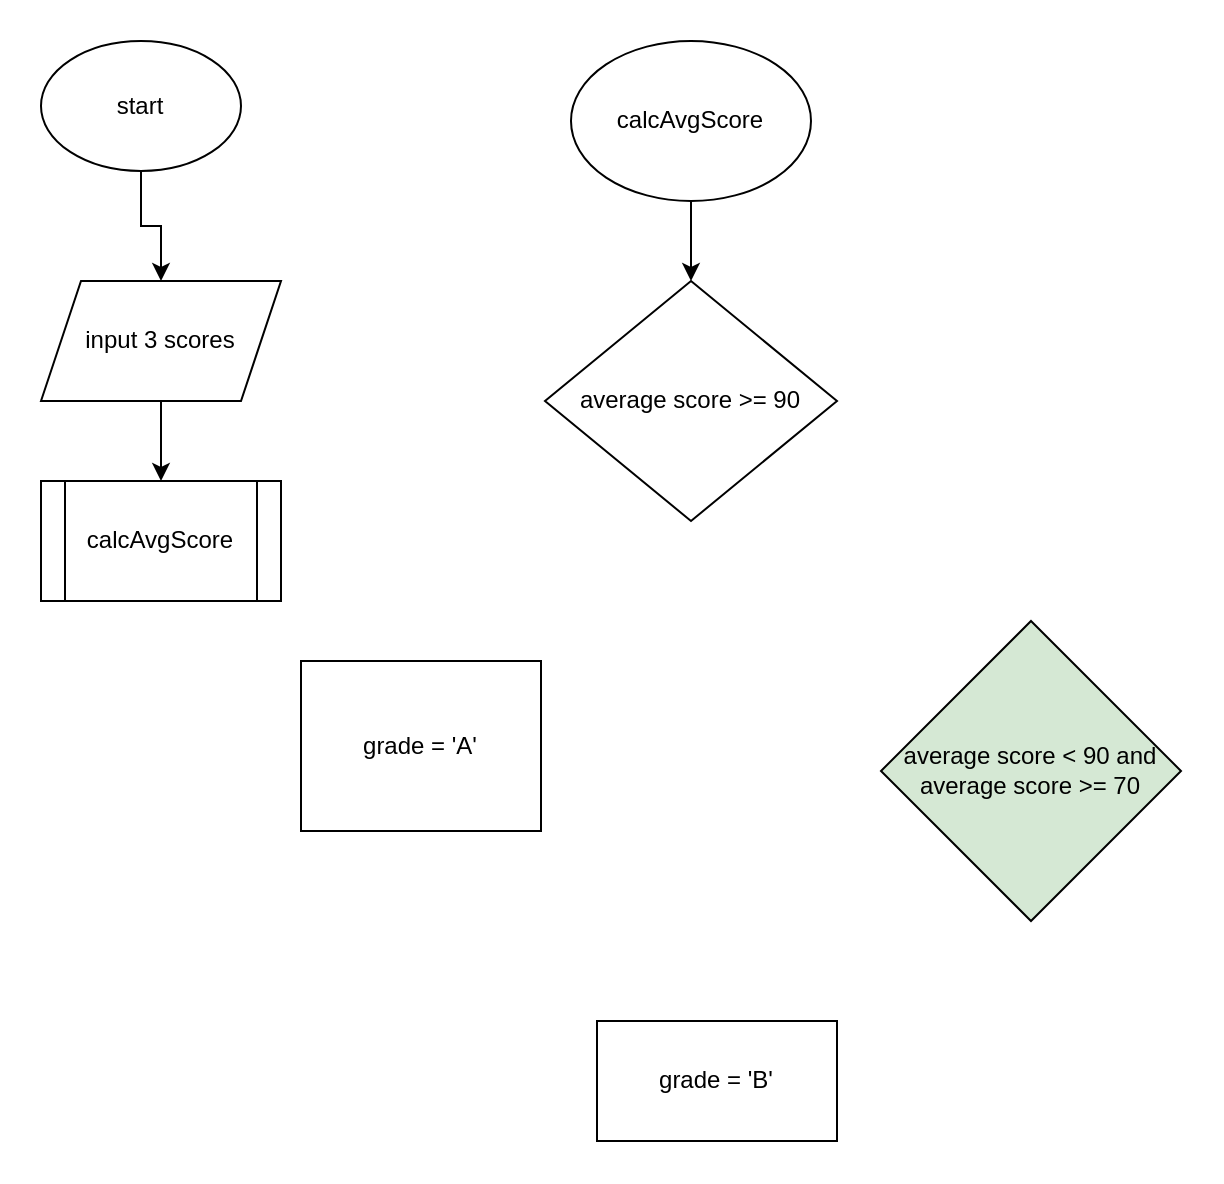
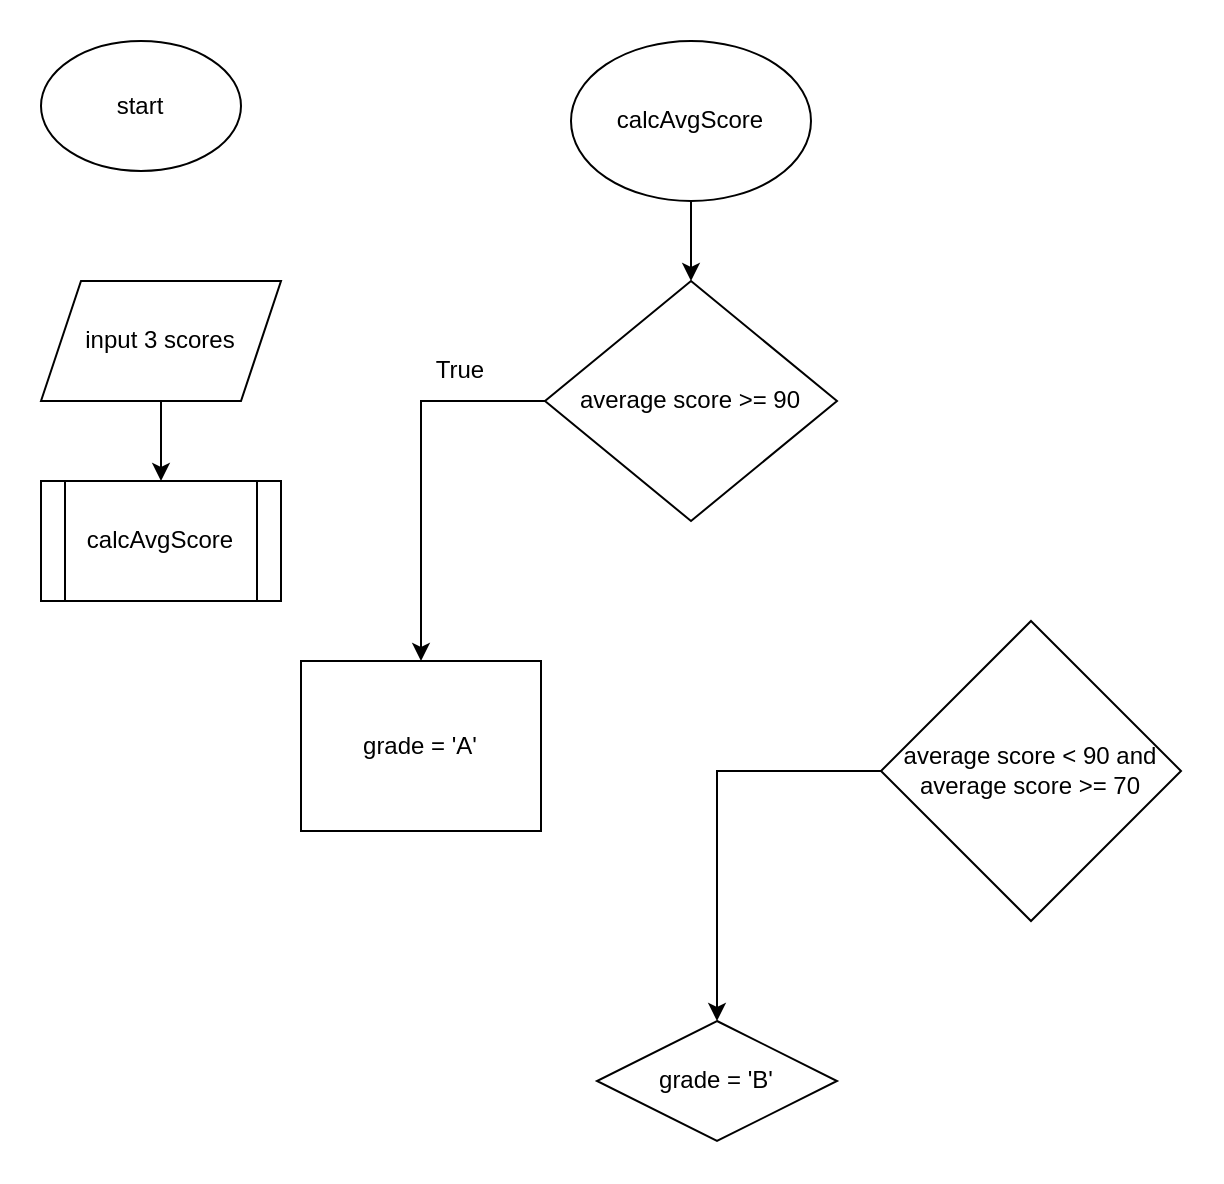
  <mxCell id="0" />
  <mxCell id="1" parent="0" />
- <mxCell id="2" value="" style="edgeStyle=orthogonalEdgeStyle;rounded=0;orthogonalLoop=1;jettySize=auto;html=1;" edge="1" parent="1" source="3" target="5"><mxGeometry relative="1" as="geometry" /></mxCell>
  <mxCell id="3" value="start" style="ellipse;whiteSpace=wrap;html=1;" parent="1" vertex="1"><mxGeometry x="20" y="20" width="100" height="65" as="geometry" /></mxCell>
  <mxCell id="4" value="" style="edgeStyle=orthogonalEdgeStyle;rounded=0;orthogonalLoop=1;jettySize=auto;html=1;" edge="1" parent="1" source="5" target="6"><mxGeometry relative="1" as="geometry" /></mxCell>
  <mxCell id="5" value="input 3 scores" style="shape=parallelogram;perimeter=parallelogramPerimeter;whiteSpace=wrap;html=1;fixedSize=1;" vertex="1" parent="1"><mxGeometry x="20" y="140" width="120" height="60" as="geometry" /></mxCell>
  <mxCell id="6" value="calcAvgScore" style="shape=process;whiteSpace=wrap;html=1;backgroundOutline=1;" vertex="1" parent="1"><mxGeometry x="20" y="240" width="120" height="60" as="geometry" /></mxCell>
  <mxCell id="7" value="" style="edgeStyle=orthogonalEdgeStyle;rounded=0;orthogonalLoop=1;jettySize=auto;html=1;" edge="1" parent="1" source="8"><mxGeometry relative="1" as="geometry"><mxPoint x="345" y="140" as="targetPoint" /></mxGeometry></mxCell>
  <mxCell id="8" value="calcAvgScore" style="ellipse;whiteSpace=wrap;html=1;" vertex="1" parent="1"><mxGeometry x="285" y="20" width="120" height="80" as="geometry" /></mxCell>
+ <mxCell id="9" value="" style="edgeStyle=orthogonalEdgeStyle;rounded=0;orthogonalLoop=1;jettySize=auto;html=1;" edge="1" parent="1" source="10" target="11"><mxGeometry relative="1" as="geometry" /></mxCell>
  <mxCell id="10" value="average score &amp;gt;= 90" style="rhombus;whiteSpace=wrap;html=1;" vertex="1" parent="1"><mxGeometry x="272" y="140" width="146" height="120" as="geometry" /></mxCell>
  <mxCell id="11" value="grade = 'A'" style="rounded=0;whiteSpace=wrap;html=1;" vertex="1" parent="1"><mxGeometry x="150" y="330" width="120" height="85" as="geometry" /></mxCell>
- <mxCell id="14" value="average score &amp;lt; 90 and average score &amp;gt;= 70" style="rhombus;whiteSpace=wrap;html=1;fillColor=#d5e8d4;" vertex="1" parent="1"><mxGeometry x="440" y="310" width="150" height="150" as="geometry" /></mxCell>
- <mxCell id="15" value="grade = 'B'" style="whiteSpace=wrap;html=1;" vertex="1" parent="1"><mxGeometry x="298" y="510" width="120" height="60" as="geometry" /></mxCell>
+ <mxCell id="12" value="True" style="text;html=1;strokeColor=none;fillColor=none;align=center;verticalAlign=middle;whiteSpace=wrap;rounded=0;" vertex="1" parent="1"><mxGeometry x="200" y="170" width="60" height="30" as="geometry" /></mxCell>
+ <mxCell id="13" value="" style="edgeStyle=orthogonalEdgeStyle;rounded=0;orthogonalLoop=1;jettySize=auto;html=1;" edge="1" parent="1" source="14" target="15"><mxGeometry relative="1" as="geometry" /></mxCell>
+ <mxCell id="14" value="average score &amp;lt; 90 and average score &amp;gt;= 70" style="rhombus;whiteSpace=wrap;html=1;" vertex="1" parent="1"><mxGeometry x="440" y="310" width="150" height="150" as="geometry" /></mxCell>
+ <mxCell id="15" value="grade = 'B'" style="rhombus;whiteSpace=wrap;html=1;" vertex="1" parent="1"><mxGeometry x="298" y="510" width="120" height="60" as="geometry" /></mxCell>
